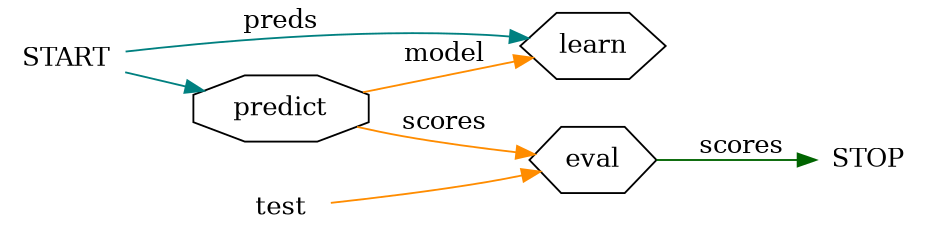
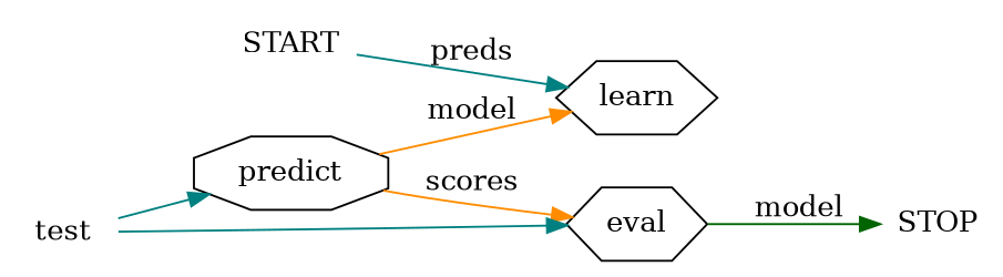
  digraph {
    rankdir=LR
    node [shape=plaintext]
    edge [color=teal]
    learn [shape=hexagon]
    START
    predict [shape=octagon]
    eval [shape=hexagon]
    STOP
    test
    START -> learn [label=preds]
    predict -> learn [color=darkorange label=model]
    predict -> eval [color=darkorange label=scores]
-   eval -> STOP [color=darkgreen label=scores]
-   START -> predict
-   test -> eval [color=darkorange]
+   eval -> STOP [color=darkgreen label=model]
+   test -> predict
+   test -> eval
  }
